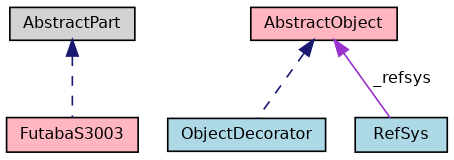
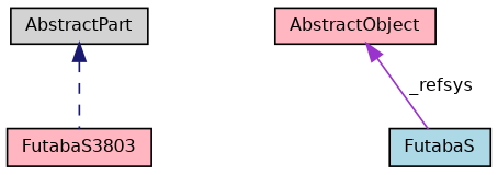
  digraph {
    node [color=black fillcolor=lightpink fontname=Helvetica fontsize=10 shape=record style=filled]
    edge [color=midnightblue dir=back fontname=Helvetica fontsize=10 labelfontname=Helvetica labelfontsize=10 style=dashed]
-   n1 [fontcolor=black height=0.2 label=FutabaS3003 width=0.4]
+   n1 [fontcolor=black height=0.2 label=FutabaS3803 width=0.4]
    n2 [fillcolor=lightgrey height=0.2 label=AbstractPart width=0.4]
-   n3 [fillcolor=lightblue height=0.2 label=ObjectDecorator width=0.4]
    n4 [height=0.2 label=AbstractObject width=0.4]
-   n5 [fillcolor=lightblue height=0.2 label=RefSys width=0.4]
+   n5 [fillcolor=lightblue height=0.2 label=FutabaS width=0.4]
    n2 -> n1
-   n4 -> n3
    n4 -> n5 [color=darkorchid3 label=" _refsys" style=solid]
  }
